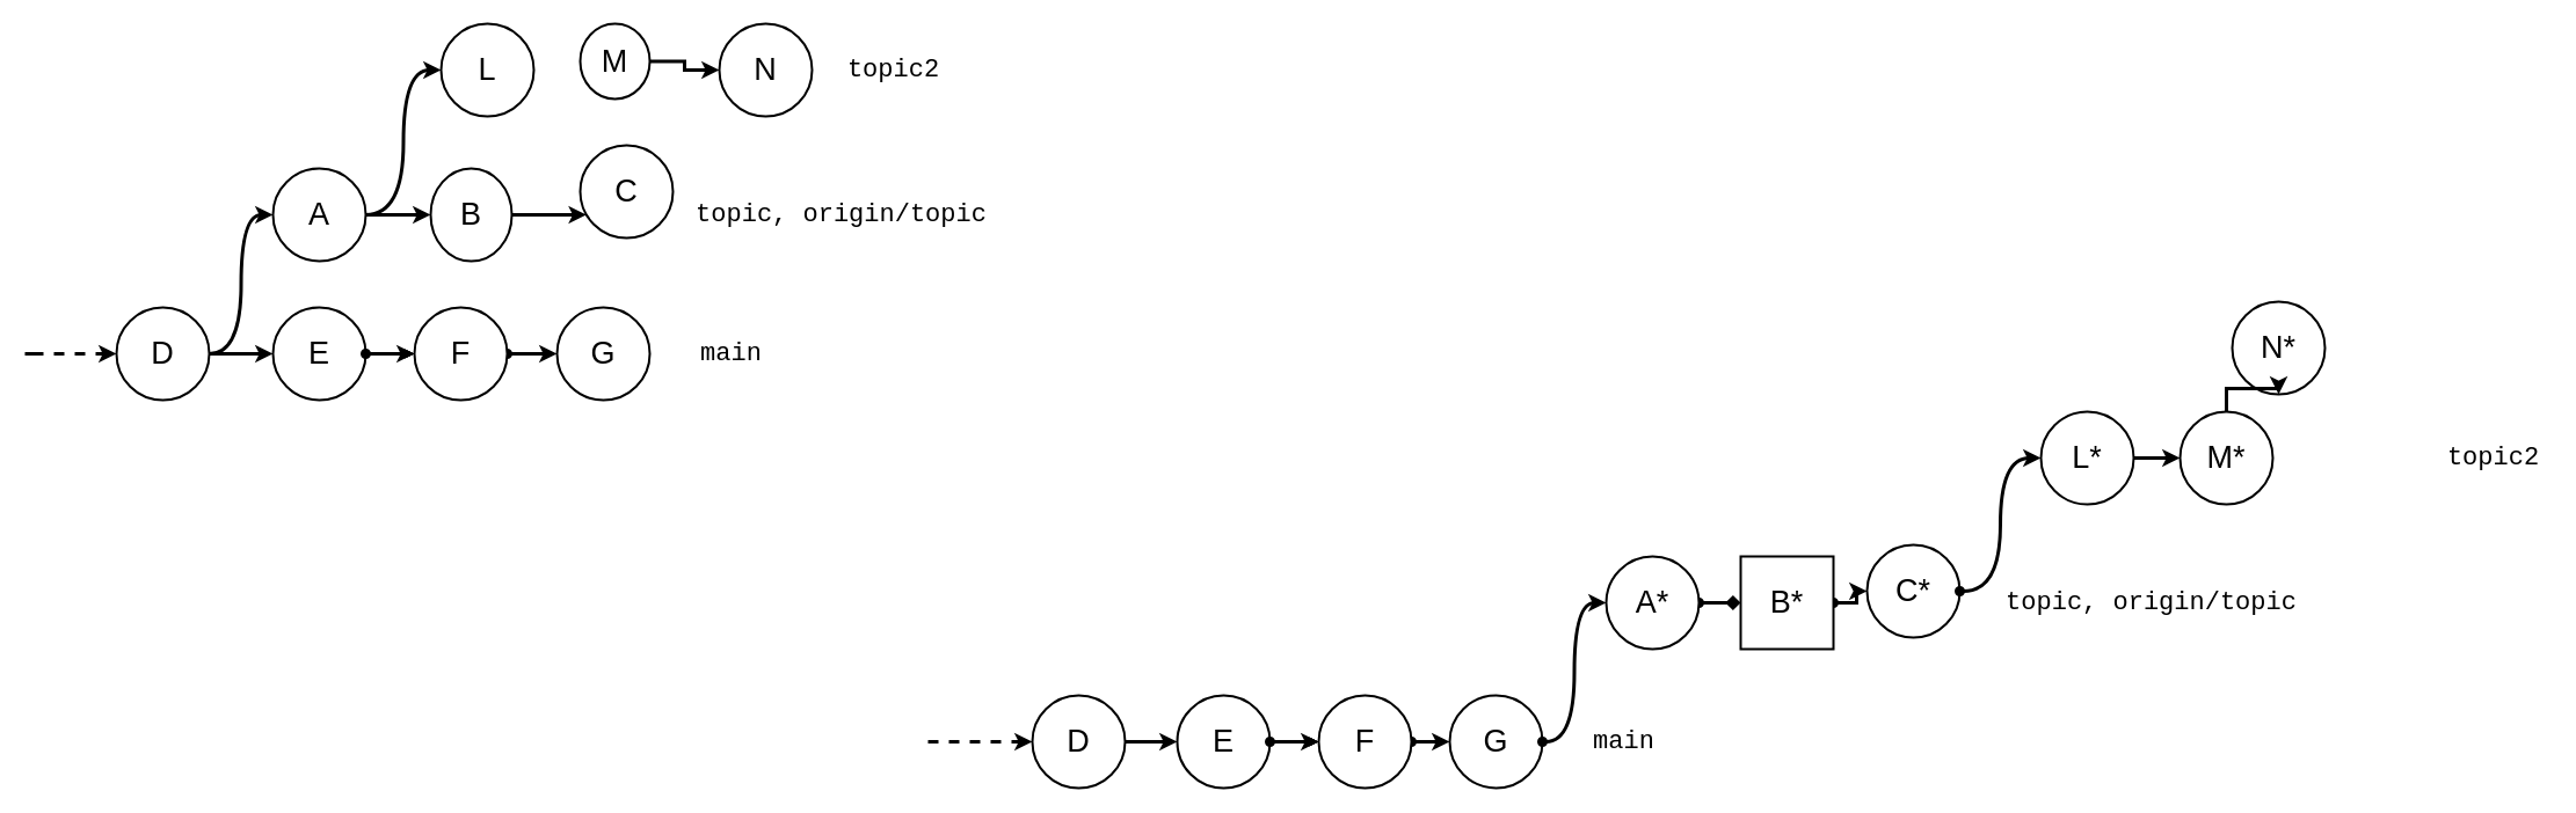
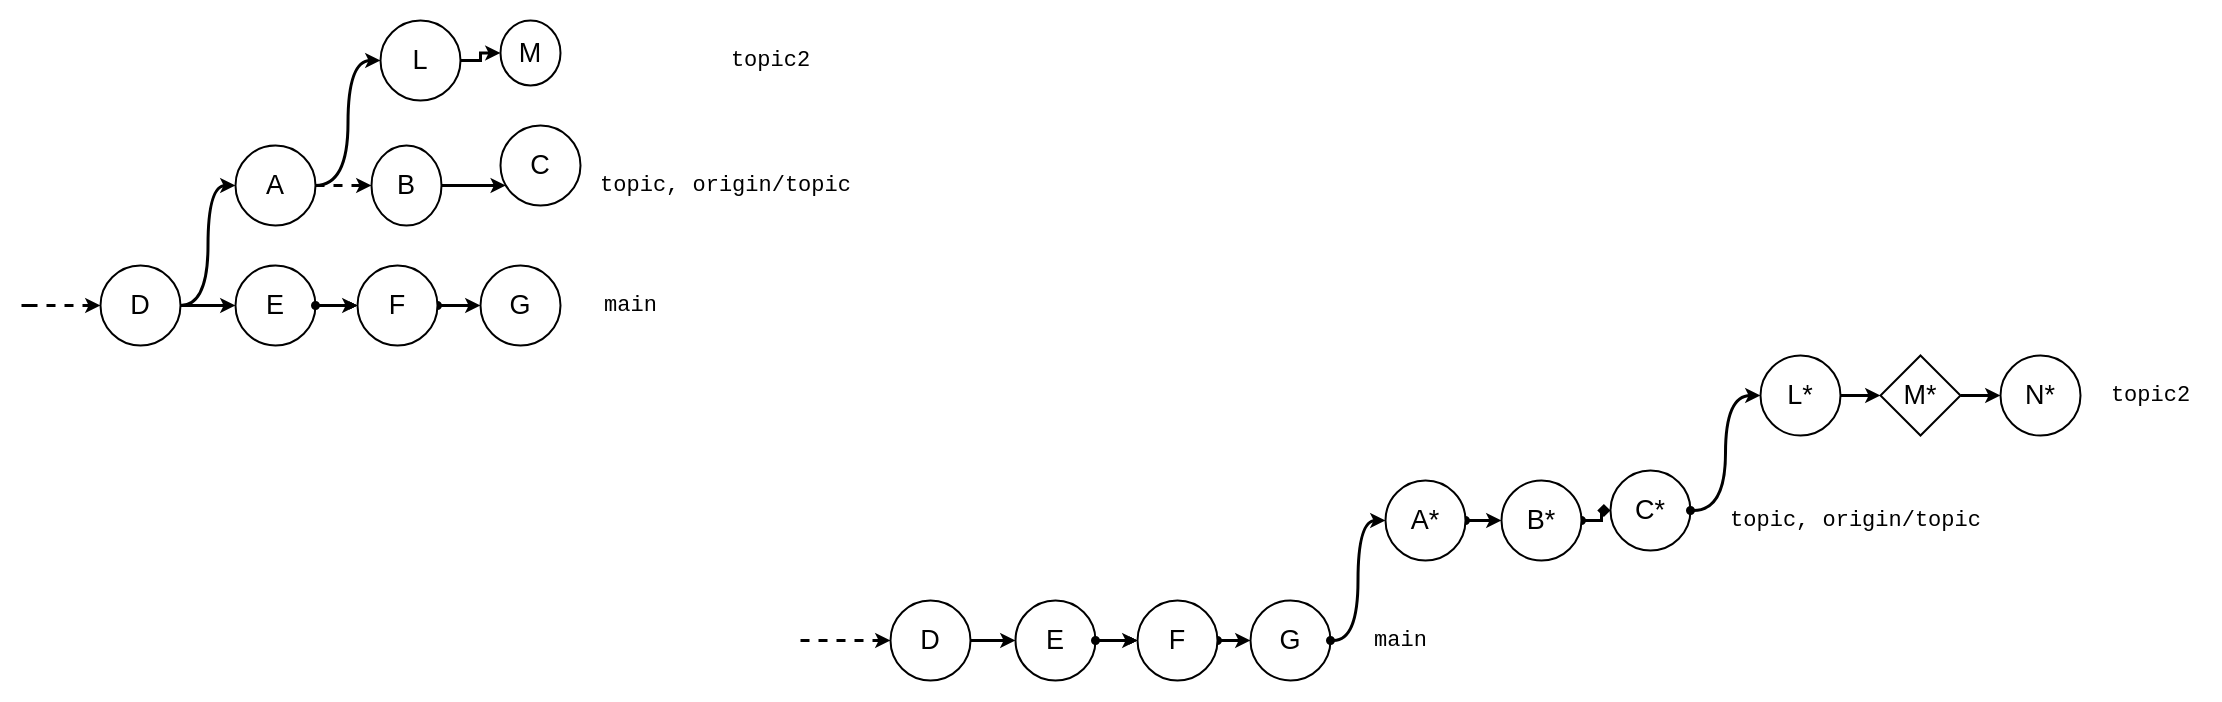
  <mxCell id="0" />
  <mxCell id="1" parent="0" />
  <mxCell id="2" value="" style="edgeStyle=orthogonalEdgeStyle;rounded=0;orthogonalLoop=1;jettySize=auto;html=1;" parent="1" source="4" target="22" edge="1"><mxGeometry relative="1" as="geometry" /></mxCell>
  <mxCell id="3" value="" style="edgeStyle=orthogonalEdgeStyle;rounded=0;orthogonalLoop=1;jettySize=auto;html=1;" parent="1" source="4" target="22" edge="1"><mxGeometry relative="1" as="geometry" /></mxCell>
  <mxCell id="4" value="E" style="ellipse;whiteSpace=wrap;html=1;aspect=fixed;strokeWidth=2;fontSize=27;fillColor=light-dark(#FFFFFF,#1000FF);fontColor=light-dark(#000000,#FFFFFF);strokeColor=light-dark(#000000,#FFFFFF);" parent="1" vertex="1"><mxGeometry x="235" y="265" width="80" height="80" as="geometry" /></mxCell>
- <mxCell id="5" value="N" style="ellipse;whiteSpace=wrap;html=1;aspect=fixed;strokeWidth=2;fontSize=27;fillColor=light-dark(#FFFFFF,#02B006);fontColor=light-dark(#000000,#FFFFFF);strokeColor=default;align=center;verticalAlign=middle;fontFamily=Helvetica;" parent="1" vertex="1"><mxGeometry x="620" y="20" width="80" height="80" as="geometry" /></mxCell>
- <mxCell id="6" value="" style="edgeStyle=orthogonalEdgeStyle;rounded=0;orthogonalLoop=1;jettySize=auto;html=1;entryX=0;entryY=0.5;entryDx=0;entryDy=0;strokeWidth=3;" parent="1" source="7" target="18" edge="1"><mxGeometry relative="1" as="geometry"><mxPoint x="270" y="235" as="targetPoint" /><Array as="points"><mxPoint x="360" y="185" /><mxPoint x="360" y="185" /></Array></mxGeometry></mxCell>
+ <mxCell id="6" value="" style="edgeStyle=orthogonalEdgeStyle;rounded=0;orthogonalLoop=1;jettySize=auto;html=1;entryX=0;entryY=0.5;entryDx=0;entryDy=0;strokeWidth=3;dashed=1;" parent="1" source="7" target="18" edge="1"><mxGeometry relative="1" as="geometry"><mxPoint x="270" y="235" as="targetPoint" /><Array as="points"><mxPoint x="360" y="185" /><mxPoint x="360" y="185" /></Array></mxGeometry></mxCell>
  <mxCell id="7" value="A" style="ellipse;whiteSpace=wrap;html=1;aspect=fixed;strokeWidth=2;fontSize=27;fillColor=light-dark(#FFFFFF,#FF0800);fontColor=light-dark(#000000,#FFFFFF);strokeColor=default;align=center;verticalAlign=middle;fontFamily=Helvetica;" parent="1" vertex="1"><mxGeometry x="235" y="145" width="80" height="80" as="geometry" /></mxCell>
  <mxCell id="8" value="" style="endArrow=classic;html=1;rounded=0;exitX=1;exitY=0.5;exitDx=0;exitDy=0;entryX=0;entryY=0.5;entryDx=0;entryDy=0;strokeWidth=3;fontSize=27;fontColor=light-dark(#000000,#000000);endSize=6;" parent="1" source="14" target="4" edge="1"><mxGeometry width="50" height="50" relative="1" as="geometry"><mxPoint x="320" y="305" as="sourcePoint" /><mxPoint x="720" y="215" as="targetPoint" /></mxGeometry></mxCell>
- <mxCell id="9" value="" style="edgeStyle=orthogonalEdgeStyle;rounded=0;orthogonalLoop=1;jettySize=auto;html=1;strokeWidth=3;endSize=6;" parent="1" source="10" target="5" edge="1"><mxGeometry relative="1" as="geometry" /></mxCell>
  <mxCell id="10" value="M" style="ellipse;whiteSpace=wrap;html=1;aspect=fixed;strokeWidth=2;fontSize=27;fillColor=light-dark(#FFFFFF,#02B006);fontColor=light-dark(#000000,#FFFFFF);strokeColor=default;align=center;verticalAlign=middle;fontFamily=Helvetica;" parent="1" vertex="1"><mxGeometry x="500" y="20" width="60" height="65" as="geometry" /></mxCell>
  <mxCell id="11" value="&lt;font face=&quot;Courier New&quot;&gt;topic2&lt;/font&gt;" style="text;html=1;align=center;verticalAlign=middle;resizable=0;points=[];autosize=1;strokeColor=none;fillColor=none;fontSize=22;" parent="1" vertex="1"><mxGeometry x="720" y="40" width="100" height="40" as="geometry" /></mxCell>
  <mxCell id="12" value="&lt;font face=&quot;Courier New&quot;&gt;topic, origin/topic&lt;/font&gt;" style="text;html=1;align=center;verticalAlign=middle;resizable=0;points=[];autosize=1;strokeColor=none;fillColor=none;fontSize=22;" parent="1" vertex="1"><mxGeometry x="590" y="165" width="270" height="40" as="geometry" /></mxCell>
  <mxCell id="13" value="" style="edgeStyle=orthogonalEdgeStyle;rounded=0;orthogonalLoop=1;jettySize=auto;html=1;dashed=1;strokeWidth=3;" parent="1" target="14" edge="1"><mxGeometry relative="1" as="geometry"><mxPoint x="30" y="305" as="sourcePoint" /><Array as="points"><mxPoint x="20" y="305" /><mxPoint x="20" y="305" /></Array></mxGeometry></mxCell>
  <mxCell id="14" value="D" style="ellipse;whiteSpace=wrap;html=1;aspect=fixed;strokeWidth=2;fontSize=27;fillColor=light-dark(#FFFFFF,#1000FF);fontColor=light-dark(#000000,#FFFFFF);resizeWidth=0;strokeColor=light-dark(#000000,#FFFFFF);" parent="1" vertex="1"><mxGeometry x="100" y="265" width="80" height="80" as="geometry" /></mxCell>
  <mxCell id="15" value="" style="endArrow=classic;html=1;rounded=0;entryX=0;entryY=0.5;entryDx=0;entryDy=0;exitX=1;exitY=0.5;exitDx=0;exitDy=0;strokeWidth=3;startArrow=oval;startFill=1;fontSize=27;fontColor=light-dark(#000000,#000000);endSize=6;" parent="1" source="22" target="16" edge="1"><mxGeometry width="50" height="50" relative="1" as="geometry"><mxPoint x="725" y="305" as="sourcePoint" /><mxPoint x="950" y="305" as="targetPoint" /></mxGeometry></mxCell>
  <mxCell id="16" value="G" style="ellipse;whiteSpace=wrap;html=1;aspect=fixed;strokeWidth=2;fontSize=27;fillColor=light-dark(#FFFFFF,#1000FF);fontColor=light-dark(#000000,#FFFFFF);strokeColor=light-dark(#000000,#FFFFFF);" parent="1" vertex="1"><mxGeometry x="480" y="265" width="80" height="80" as="geometry" /></mxCell>
  <mxCell id="17" value="" style="edgeStyle=orthogonalEdgeStyle;rounded=0;orthogonalLoop=1;jettySize=auto;html=1;strokeColor=default;strokeWidth=3;align=center;verticalAlign=middle;fontFamily=Helvetica;fontSize=11;fontColor=default;labelBackgroundColor=default;endArrow=classic;" edge="1" parent="1" source="18" target="24"><mxGeometry relative="1" as="geometry"><Array as="points"><mxPoint x="480" y="185" /><mxPoint x="480" y="185" /></Array></mxGeometry></mxCell>
  <mxCell id="18" value="B" style="ellipse;whiteSpace=wrap;html=1;aspect=fixed;strokeWidth=2;fontSize=27;fillColor=light-dark(#FFFFFF,#FF0800);fontColor=light-dark(#000000,#FFFFFF);strokeColor=default;align=center;verticalAlign=middle;fontFamily=Helvetica;" parent="1" vertex="1"><mxGeometry x="371" y="145" width="70" height="80" as="geometry" /></mxCell>
+ <mxCell id="19" value="" style="edgeStyle=orthogonalEdgeStyle;rounded=0;orthogonalLoop=1;jettySize=auto;html=1;strokeWidth=3;" parent="1" source="20" target="10" edge="1"><mxGeometry relative="1" as="geometry" /></mxCell>
  <mxCell id="20" value="L" style="ellipse;whiteSpace=wrap;html=1;aspect=fixed;strokeWidth=2;fontSize=27;fillColor=light-dark(#FFFFFF,#02B006);fontColor=light-dark(#000000,#FFFFFF);strokeColor=default;align=center;verticalAlign=middle;fontFamily=Helvetica;" parent="1" vertex="1"><mxGeometry x="380" y="20" width="80" height="80" as="geometry" /></mxCell>
  <mxCell id="21" value="" style="endArrow=classic;html=1;rounded=0;entryX=0;entryY=0.5;entryDx=0;entryDy=0;exitX=1;exitY=0.5;exitDx=0;exitDy=0;strokeWidth=3;startArrow=oval;startFill=1;fontSize=27;fontColor=light-dark(#000000,#000000);endSize=6;" parent="1" source="4" target="22" edge="1"><mxGeometry width="50" height="50" relative="1" as="geometry"><mxPoint x="595" y="305" as="sourcePoint" /><mxPoint x="760" y="305" as="targetPoint" /></mxGeometry></mxCell>
  <mxCell id="22" value="F" style="ellipse;whiteSpace=wrap;html=1;aspect=fixed;strokeWidth=2;fontSize=27;fillColor=light-dark(#FFFFFF,#1000FF);fontColor=light-dark(#000000,#FFFFFF);strokeColor=light-dark(#000000,#FFFFFF);" parent="1" vertex="1"><mxGeometry x="357" y="265" width="80" height="80" as="geometry" /></mxCell>
  <mxCell id="23" value="&lt;font face=&quot;Courier New&quot;&gt;main&lt;/font&gt;" style="text;html=1;align=center;verticalAlign=middle;resizable=0;points=[];autosize=1;strokeColor=none;fillColor=none;fontSize=22;" vertex="1" parent="1"><mxGeometry x="590" y="285" width="80" height="40" as="geometry" /></mxCell>
  <mxCell id="24" value="C" style="ellipse;whiteSpace=wrap;html=1;aspect=fixed;strokeWidth=2;fontSize=27;fillColor=light-dark(#FFFFFF,#FF0800);fontColor=light-dark(#000000,#FFFFFF);strokeColor=default;align=center;verticalAlign=middle;fontFamily=Helvetica;" vertex="1" parent="1"><mxGeometry x="500" y="125" width="80" height="80" as="geometry" /></mxCell>
  <mxCell id="25" value="" style="edgeStyle=orthogonalEdgeStyle;rounded=0;orthogonalLoop=1;jettySize=auto;html=1;entryX=0;entryY=0.5;entryDx=0;entryDy=0;strokeWidth=3;exitX=1;exitY=0.5;exitDx=0;exitDy=0;curved=1;" edge="1" parent="1" source="14" target="7"><mxGeometry relative="1" as="geometry"><mxPoint x="386" y="245" as="targetPoint" /><mxPoint x="350" y="245" as="sourcePoint" /></mxGeometry></mxCell>
  <mxCell id="26" value="" style="edgeStyle=orthogonalEdgeStyle;rounded=0;orthogonalLoop=1;jettySize=auto;html=1;entryX=0;entryY=0.5;entryDx=0;entryDy=0;strokeWidth=3;exitX=1;exitY=0.5;exitDx=0;exitDy=0;curved=1;" edge="1" parent="1" source="7" target="20"><mxGeometry relative="1" as="geometry"><mxPoint x="425" y="-40.24" as="targetPoint" /><mxPoint x="370" y="79.76" as="sourcePoint" /></mxGeometry></mxCell>
  <mxCell id="27" value="" style="edgeStyle=orthogonalEdgeStyle;rounded=0;orthogonalLoop=1;jettySize=auto;html=1;" edge="1" parent="1" source="29" target="47"><mxGeometry relative="1" as="geometry" /></mxCell>
  <mxCell id="28" value="" style="edgeStyle=orthogonalEdgeStyle;rounded=0;orthogonalLoop=1;jettySize=auto;html=1;" edge="1" parent="1" source="29" target="47"><mxGeometry relative="1" as="geometry" /></mxCell>
  <mxCell id="29" value="E" style="ellipse;whiteSpace=wrap;html=1;aspect=fixed;strokeWidth=2;fontSize=27;fillColor=light-dark(#FFFFFF,#1000FF);fontColor=light-dark(#000000,#FFFFFF);strokeColor=light-dark(#000000,#FFFFFF);" vertex="1" parent="1"><mxGeometry x="1015" y="600" width="80" height="80" as="geometry" /></mxCell>
- <mxCell id="30" value="N*" style="ellipse;whiteSpace=wrap;html=1;aspect=fixed;strokeWidth=2;fontSize=27;fillColor=light-dark(#FFFFFF,#02B006);fontColor=light-dark(#000000,#FFFFFF);strokeColor=default;align=center;verticalAlign=middle;fontFamily=Helvetica;" vertex="1" parent="1"><mxGeometry x="1925" y="260" width="80" height="80" as="geometry" /></mxCell>
- <mxCell id="31" value="" style="edgeStyle=orthogonalEdgeStyle;rounded=0;orthogonalLoop=1;jettySize=auto;html=1;strokeColor=default;strokeWidth=3;align=center;verticalAlign=middle;fontFamily=Helvetica;fontSize=27;fontColor=light-dark(#000000,#000000);labelBackgroundColor=default;startArrow=oval;startFill=1;endArrow=diamond;endSize=6;" edge="1" parent="1" source="32" target="43"><mxGeometry relative="1" as="geometry" /></mxCell>
+ <mxCell id="30" value="N*" style="ellipse;whiteSpace=wrap;html=1;aspect=fixed;strokeWidth=2;fontSize=27;fillColor=light-dark(#FFFFFF,#02B006);fontColor=light-dark(#000000,#FFFFFF);strokeColor=default;align=center;verticalAlign=middle;fontFamily=Helvetica;" vertex="1" parent="1"><mxGeometry x="2000" y="355" width="80" height="80" as="geometry" /></mxCell>
+ <mxCell id="31" value="" style="edgeStyle=orthogonalEdgeStyle;rounded=0;orthogonalLoop=1;jettySize=auto;html=1;strokeColor=default;strokeWidth=3;align=center;verticalAlign=middle;fontFamily=Helvetica;fontSize=27;fontColor=light-dark(#000000,#000000);labelBackgroundColor=default;startArrow=oval;startFill=1;endArrow=classic;endSize=6;" edge="1" parent="1" source="32" target="43"><mxGeometry relative="1" as="geometry" /></mxCell>
  <mxCell id="32" value="A*" style="ellipse;whiteSpace=wrap;html=1;aspect=fixed;strokeWidth=2;fontSize=27;fillColor=light-dark(#FFFFFF,#FF0800);fontColor=light-dark(#000000,#FFFFFF);strokeColor=default;align=center;verticalAlign=middle;fontFamily=Helvetica;" vertex="1" parent="1"><mxGeometry x="1385" y="480" width="80" height="80" as="geometry" /></mxCell>
  <mxCell id="33" value="" style="endArrow=classic;html=1;rounded=0;exitX=1;exitY=0.5;exitDx=0;exitDy=0;entryX=0;entryY=0.5;entryDx=0;entryDy=0;strokeWidth=3;fontSize=27;fontColor=light-dark(#000000,#000000);endSize=6;" edge="1" parent="1" source="39" target="29"><mxGeometry width="50" height="50" relative="1" as="geometry"><mxPoint x="1050" y="640" as="sourcePoint" /><mxPoint x="1450" y="550" as="targetPoint" /></mxGeometry></mxCell>
  <mxCell id="34" value="" style="edgeStyle=orthogonalEdgeStyle;rounded=0;orthogonalLoop=1;jettySize=auto;html=1;strokeWidth=3;endSize=6;" edge="1" parent="1" source="35" target="30"><mxGeometry relative="1" as="geometry" /></mxCell>
- <mxCell id="35" value="M*" style="ellipse;whiteSpace=wrap;html=1;aspect=fixed;strokeWidth=2;fontSize=27;fillColor=light-dark(#FFFFFF,#02B006);fontColor=light-dark(#000000,#FFFFFF);strokeColor=default;align=center;verticalAlign=middle;fontFamily=Helvetica;" vertex="1" parent="1"><mxGeometry x="1880" y="355" width="80" height="80" as="geometry" /></mxCell>
+ <mxCell id="35" value="M*" style="rhombus;whiteSpace=wrap;html=1;aspect=fixed;strokeWidth=2;fontSize=27;fillColor=light-dark(#FFFFFF,#02B006);fontColor=light-dark(#000000,#FFFFFF);strokeColor=default;align=center;verticalAlign=middle;fontFamily=Helvetica;" vertex="1" parent="1"><mxGeometry x="1880" y="355" width="80" height="80" as="geometry" /></mxCell>
  <mxCell id="36" value="&lt;font face=&quot;Courier New&quot;&gt;topic2&lt;/font&gt;" style="text;html=1;align=center;verticalAlign=middle;resizable=0;points=[];autosize=1;strokeColor=none;fillColor=none;fontSize=22;" vertex="1" parent="1"><mxGeometry x="2100" y="375" width="100" height="40" as="geometry" /></mxCell>
  <mxCell id="37" value="&lt;font face=&quot;Courier New&quot;&gt;topic, origin/topic&lt;/font&gt;" style="text;html=1;align=center;verticalAlign=middle;resizable=0;points=[];autosize=1;strokeColor=none;fillColor=none;fontSize=22;" vertex="1" parent="1"><mxGeometry x="1720" y="500" width="270" height="40" as="geometry" /></mxCell>
  <mxCell id="38" value="" style="edgeStyle=orthogonalEdgeStyle;rounded=0;orthogonalLoop=1;jettySize=auto;html=1;dashed=1;strokeWidth=3;" edge="1" parent="1" target="39"><mxGeometry relative="1" as="geometry"><mxPoint x="800" y="640" as="sourcePoint" /><Array as="points"><mxPoint x="850" y="640" /><mxPoint x="850" y="640" /></Array></mxGeometry></mxCell>
  <mxCell id="39" value="D" style="ellipse;whiteSpace=wrap;html=1;aspect=fixed;strokeWidth=2;fontSize=27;fillColor=light-dark(#FFFFFF,#1000FF);fontColor=light-dark(#000000,#FFFFFF);resizeWidth=0;strokeColor=light-dark(#000000,#FFFFFF);" vertex="1" parent="1"><mxGeometry x="890" y="600" width="80" height="80" as="geometry" /></mxCell>
  <mxCell id="40" value="" style="endArrow=classic;html=1;rounded=0;entryX=0;entryY=0.5;entryDx=0;entryDy=0;exitX=1;exitY=0.5;exitDx=0;exitDy=0;strokeWidth=3;startArrow=oval;startFill=1;fontSize=27;fontColor=light-dark(#000000,#000000);endSize=6;" edge="1" parent="1" source="47" target="41"><mxGeometry width="50" height="50" relative="1" as="geometry"><mxPoint x="1455" y="640" as="sourcePoint" /><mxPoint x="1680" y="640" as="targetPoint" /><Array as="points"><mxPoint x="1220" y="640" /></Array></mxGeometry></mxCell>
  <mxCell id="41" value="G" style="ellipse;whiteSpace=wrap;html=1;aspect=fixed;strokeWidth=2;fontSize=27;fillColor=light-dark(#FFFFFF,#1000FF);fontColor=light-dark(#000000,#FFFFFF);strokeColor=light-dark(#000000,#FFFFFF);" vertex="1" parent="1"><mxGeometry x="1250" y="600" width="80" height="80" as="geometry" /></mxCell>
- <mxCell id="42" value="" style="edgeStyle=orthogonalEdgeStyle;rounded=0;orthogonalLoop=1;jettySize=auto;html=1;strokeColor=default;strokeWidth=3;align=center;verticalAlign=middle;fontFamily=Helvetica;fontSize=27;fontColor=light-dark(#000000,#000000);labelBackgroundColor=default;startArrow=oval;startFill=1;endArrow=classic;endSize=6;" edge="1" parent="1" source="43" target="49"><mxGeometry relative="1" as="geometry" /></mxCell>
- <mxCell id="43" value="B*" style="whiteSpace=wrap;html=1;aspect=fixed;strokeWidth=2;fontSize=27;fillColor=light-dark(#FFFFFF,#FF0800);fontColor=light-dark(#000000,#FFFFFF);strokeColor=default;align=center;verticalAlign=middle;fontFamily=Helvetica;rounded=0;" vertex="1" parent="1"><mxGeometry x="1501" y="480" width="80" height="80" as="geometry" /></mxCell>
+ <mxCell id="42" value="" style="edgeStyle=orthogonalEdgeStyle;rounded=0;orthogonalLoop=1;jettySize=auto;html=1;strokeColor=default;strokeWidth=3;align=center;verticalAlign=middle;fontFamily=Helvetica;fontSize=27;fontColor=light-dark(#000000,#000000);labelBackgroundColor=default;startArrow=oval;startFill=1;endArrow=diamond;endSize=6;" edge="1" parent="1" source="43" target="49"><mxGeometry relative="1" as="geometry" /></mxCell>
+ <mxCell id="43" value="B*" style="ellipse;whiteSpace=wrap;html=1;aspect=fixed;strokeWidth=2;fontSize=27;fillColor=light-dark(#FFFFFF,#FF0800);fontColor=light-dark(#000000,#FFFFFF);strokeColor=default;align=center;verticalAlign=middle;fontFamily=Helvetica;" vertex="1" parent="1"><mxGeometry x="1501" y="480" width="80" height="80" as="geometry" /></mxCell>
  <mxCell id="44" value="" style="edgeStyle=orthogonalEdgeStyle;rounded=0;orthogonalLoop=1;jettySize=auto;html=1;strokeWidth=3;" edge="1" parent="1" source="45" target="35"><mxGeometry relative="1" as="geometry" /></mxCell>
  <mxCell id="45" value="L*" style="ellipse;whiteSpace=wrap;html=1;aspect=fixed;strokeWidth=2;fontSize=27;fillColor=light-dark(#FFFFFF,#02B006);fontColor=light-dark(#000000,#FFFFFF);strokeColor=default;align=center;verticalAlign=middle;fontFamily=Helvetica;" vertex="1" parent="1"><mxGeometry x="1760" y="355" width="80" height="80" as="geometry" /></mxCell>
  <mxCell id="46" value="" style="endArrow=classic;html=1;rounded=0;entryX=0;entryY=0.5;entryDx=0;entryDy=0;exitX=1;exitY=0.5;exitDx=0;exitDy=0;strokeWidth=3;startArrow=oval;startFill=1;fontSize=27;fontColor=light-dark(#000000,#000000);endSize=6;" edge="1" parent="1" source="29" target="47"><mxGeometry width="50" height="50" relative="1" as="geometry"><mxPoint x="1325" y="640" as="sourcePoint" /><mxPoint x="1490" y="640" as="targetPoint" /></mxGeometry></mxCell>
  <mxCell id="47" value="F" style="ellipse;whiteSpace=wrap;html=1;aspect=fixed;strokeWidth=2;fontSize=27;fillColor=light-dark(#FFFFFF,#1000FF);fontColor=light-dark(#000000,#FFFFFF);strokeColor=light-dark(#000000,#FFFFFF);" vertex="1" parent="1"><mxGeometry x="1137" y="600" width="80" height="80" as="geometry" /></mxCell>
  <mxCell id="48" value="&lt;font face=&quot;Courier New&quot;&gt;main&lt;/font&gt;" style="text;html=1;align=center;verticalAlign=middle;resizable=0;points=[];autosize=1;strokeColor=none;fillColor=none;fontSize=22;" vertex="1" parent="1"><mxGeometry x="1360" y="620" width="80" height="40" as="geometry" /></mxCell>
  <mxCell id="49" value="C*" style="ellipse;whiteSpace=wrap;html=1;aspect=fixed;strokeWidth=2;fontSize=27;fillColor=light-dark(#FFFFFF,#FF0800);fontColor=light-dark(#000000,#FFFFFF);strokeColor=default;align=center;verticalAlign=middle;fontFamily=Helvetica;" vertex="1" parent="1"><mxGeometry x="1610" y="470" width="80" height="80" as="geometry" /></mxCell>
  <mxCell id="50" value="" style="edgeStyle=orthogonalEdgeStyle;rounded=0;orthogonalLoop=1;jettySize=auto;html=1;exitX=1;exitY=0.5;exitDx=0;exitDy=0;entryX=0;entryY=0.5;entryDx=0;entryDy=0;strokeColor=default;strokeWidth=3;align=center;verticalAlign=middle;fontFamily=Helvetica;fontSize=27;fontColor=light-dark(#000000,#000000);labelBackgroundColor=default;startArrow=oval;startFill=1;endArrow=classic;endSize=6;curved=1;" edge="1" parent="1" source="41" target="32"><mxGeometry relative="1" as="geometry"><mxPoint x="1520" y="635" as="sourcePoint" /><mxPoint x="1586" y="635" as="targetPoint" /></mxGeometry></mxCell>
  <mxCell id="51" value="" style="edgeStyle=orthogonalEdgeStyle;rounded=0;orthogonalLoop=1;jettySize=auto;html=1;exitX=1;exitY=0.5;exitDx=0;exitDy=0;entryX=0;entryY=0.5;entryDx=0;entryDy=0;strokeColor=default;strokeWidth=3;align=center;verticalAlign=middle;fontFamily=Helvetica;fontSize=27;fontColor=light-dark(#000000,#000000);labelBackgroundColor=default;startArrow=oval;startFill=1;endArrow=classic;endSize=6;curved=1;" edge="1" parent="1" source="49" target="45"><mxGeometry relative="1" as="geometry"><mxPoint x="1780" y="535" as="sourcePoint" /><mxPoint x="1846" y="535" as="targetPoint" /></mxGeometry></mxCell>
